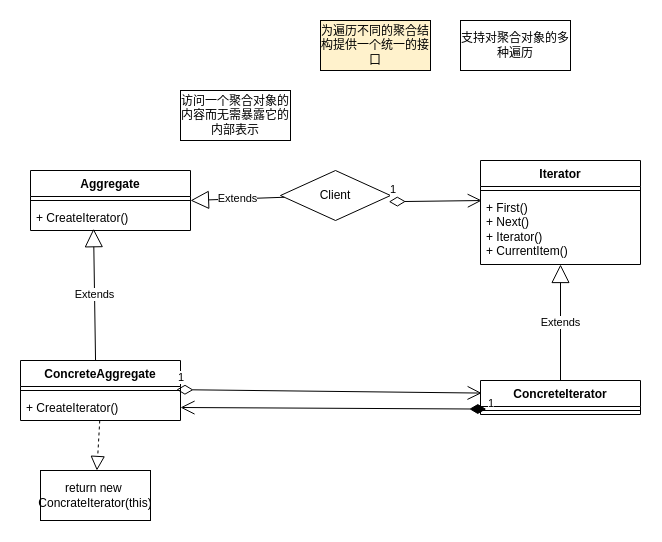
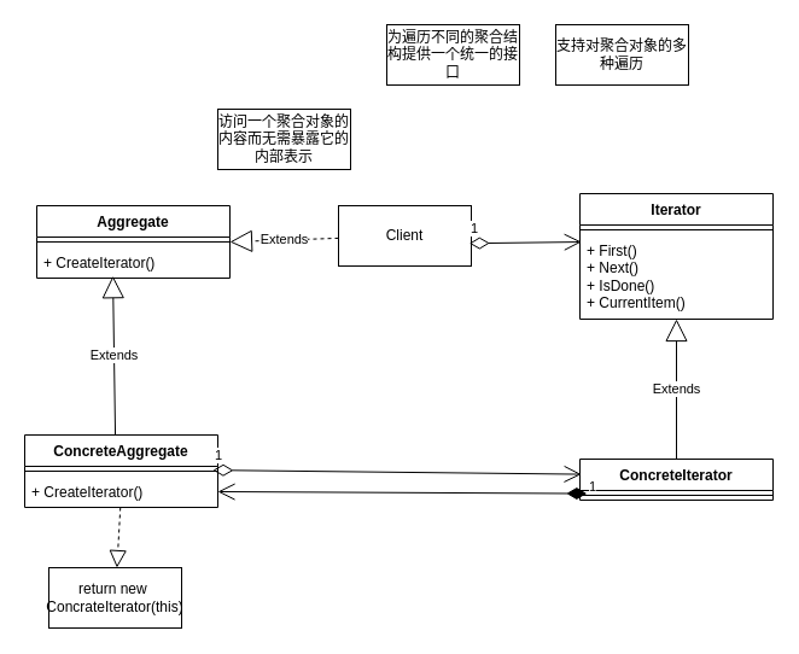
  <mxCell id="0" />
  <mxCell id="1" parent="0" />
  <mxCell id="2" value="访问一个聚合对象的内容而无需暴露它的内部表示" style="html=1;whiteSpace=wrap;" vertex="1" parent="1"><mxGeometry x="180" y="90" width="110" height="50" as="geometry" /></mxCell>
  <mxCell id="3" value="支持对聚合对象的多种遍历" style="html=1;whiteSpace=wrap;" vertex="1" parent="1"><mxGeometry x="460" y="20" width="110" height="50" as="geometry" /></mxCell>
- <mxCell id="4" value="为遍历不同的聚合结构提供一个统一的接口" style="html=1;whiteSpace=wrap;fillColor=#fff2cc;" vertex="1" parent="1"><mxGeometry x="320" y="20" width="110" height="50" as="geometry" /></mxCell>
- <mxCell id="5" value="Client&lt;br&gt;" style="rhombus;html=1;whiteSpace=wrap;" vertex="1" parent="1"><mxGeometry x="280" y="170" width="110" height="50" as="geometry" /></mxCell>
+ <mxCell id="4" value="为遍历不同的聚合结构提供一个统一的接口" style="html=1;whiteSpace=wrap;" vertex="1" parent="1"><mxGeometry x="320" y="20" width="110" height="50" as="geometry" /></mxCell>
+ <mxCell id="5" value="Client&lt;br&gt;" style="html=1;whiteSpace=wrap;" vertex="1" parent="1"><mxGeometry x="280" y="170" width="110" height="50" as="geometry" /></mxCell>
  <mxCell id="6" value="Iterator" style="swimlane;fontStyle=1;align=center;verticalAlign=top;childLayout=stackLayout;horizontal=1;startSize=26;horizontalStack=0;resizeParent=1;resizeParentMax=0;resizeLast=0;collapsible=1;marginBottom=0;whiteSpace=wrap;html=1;" vertex="1" parent="1"><mxGeometry x="480" y="160" width="160" height="104" as="geometry" /></mxCell>
  <mxCell id="7" value="" style="line;strokeWidth=1;fillColor=none;align=left;verticalAlign=middle;spacingTop=-1;spacingLeft=3;spacingRight=3;rotatable=0;labelPosition=right;points=[];portConstraint=eastwest;strokeColor=inherit;" vertex="1" parent="6"><mxGeometry y="26" width="160" height="8" as="geometry" /></mxCell>
- <mxCell id="8" value="+ First()&lt;br&gt;+ Next()&lt;br&gt;+ Iterator()&lt;br&gt;+ CurrentItem()" style="text;strokeColor=none;fillColor=none;align=left;verticalAlign=top;spacingLeft=4;spacingRight=4;overflow=hidden;rotatable=0;points=[[0,0.5],[1,0.5]];portConstraint=eastwest;whiteSpace=wrap;html=1;" vertex="1" parent="6"><mxGeometry y="34" width="160" height="70" as="geometry" /></mxCell>
+ <mxCell id="8" value="+ First()&lt;br&gt;+ Next()&lt;br&gt;+ IsDone()&lt;br&gt;+ CurrentItem()" style="text;strokeColor=none;fillColor=none;align=left;verticalAlign=top;spacingLeft=4;spacingRight=4;overflow=hidden;rotatable=0;points=[[0,0.5],[1,0.5]];portConstraint=eastwest;whiteSpace=wrap;html=1;" vertex="1" parent="6"><mxGeometry y="34" width="160" height="70" as="geometry" /></mxCell>
  <mxCell id="9" value="ConcreteIterator" style="swimlane;fontStyle=1;align=center;verticalAlign=top;childLayout=stackLayout;horizontal=1;startSize=26;horizontalStack=0;resizeParent=1;resizeParentMax=0;resizeLast=0;collapsible=1;marginBottom=0;whiteSpace=wrap;html=1;" vertex="1" parent="1"><mxGeometry x="480" y="380" width="160" height="34" as="geometry" /></mxCell>
  <mxCell id="10" value="" style="line;strokeWidth=1;fillColor=none;align=left;verticalAlign=middle;spacingTop=-1;spacingLeft=3;spacingRight=3;rotatable=0;labelPosition=right;points=[];portConstraint=eastwest;strokeColor=inherit;" vertex="1" parent="9"><mxGeometry y="26" width="160" height="8" as="geometry" /></mxCell>
  <mxCell id="11" value="Extends" style="endArrow=block;endSize=16;endFill=0;html=1;rounded=0;exitX=0.5;exitY=0;exitDx=0;exitDy=0;" edge="1" parent="1" source="9" target="8"><mxGeometry width="160" relative="1" as="geometry"><mxPoint x="470" y="330" as="sourcePoint" /><mxPoint x="630" y="330" as="targetPoint" /></mxGeometry></mxCell>
  <mxCell id="12" value="1" style="endArrow=open;html=1;endSize=12;startArrow=diamondThin;startSize=14;startFill=0;align=left;verticalAlign=bottom;rounded=0;entryX=0.008;entryY=0.086;entryDx=0;entryDy=0;entryPerimeter=0;exitX=0.985;exitY=0.624;exitDx=0;exitDy=0;exitPerimeter=0;" edge="1" parent="1" source="5" target="8"><mxGeometry x="-1" y="3" relative="1" as="geometry"><mxPoint x="400" y="360" as="sourcePoint" /><mxPoint x="560" y="360" as="targetPoint" /></mxGeometry></mxCell>
  <mxCell id="13" value="Aggregate" style="swimlane;fontStyle=1;align=center;verticalAlign=top;childLayout=stackLayout;horizontal=1;startSize=26;horizontalStack=0;resizeParent=1;resizeParentMax=0;resizeLast=0;collapsible=1;marginBottom=0;whiteSpace=wrap;html=1;" vertex="1" parent="1"><mxGeometry x="30" y="170" width="160" height="60" as="geometry" /></mxCell>
  <mxCell id="14" value="" style="line;strokeWidth=1;fillColor=none;align=left;verticalAlign=middle;spacingTop=-1;spacingLeft=3;spacingRight=3;rotatable=0;labelPosition=right;points=[];portConstraint=eastwest;strokeColor=inherit;" vertex="1" parent="13"><mxGeometry y="26" width="160" height="8" as="geometry" /></mxCell>
  <mxCell id="15" value="+ CreateIterator()" style="text;strokeColor=none;fillColor=none;align=left;verticalAlign=top;spacingLeft=4;spacingRight=4;overflow=hidden;rotatable=0;points=[[0,0.5],[1,0.5]];portConstraint=eastwest;whiteSpace=wrap;html=1;" vertex="1" parent="13"><mxGeometry y="34" width="160" height="26" as="geometry" /></mxCell>
- <mxCell id="16" value="Extends" style="endArrow=block;endSize=16;endFill=0;html=1;rounded=0;entryX=1;entryY=0.5;entryDx=0;entryDy=0;" edge="1" parent="1" source="5" target="13"><mxGeometry width="160" relative="1" as="geometry"><mxPoint x="200" y="320" as="sourcePoint" /><mxPoint x="360" y="320" as="targetPoint" /></mxGeometry></mxCell>
+ <mxCell id="16" value="Extends" style="endArrow=block;endSize=16;endFill=0;html=1;rounded=0;entryX=1;entryY=0.5;entryDx=0;entryDy=0;dashed=1;" edge="1" parent="1" source="5" target="13"><mxGeometry width="160" relative="1" as="geometry"><mxPoint x="200" y="320" as="sourcePoint" /><mxPoint x="360" y="320" as="targetPoint" /></mxGeometry></mxCell>
  <mxCell id="17" value="ConcreteAggregate" style="swimlane;fontStyle=1;align=center;verticalAlign=top;childLayout=stackLayout;horizontal=1;startSize=26;horizontalStack=0;resizeParent=1;resizeParentMax=0;resizeLast=0;collapsible=1;marginBottom=0;whiteSpace=wrap;html=1;" vertex="1" parent="1"><mxGeometry x="20" y="360" width="160" height="60" as="geometry" /></mxCell>
  <mxCell id="18" value="" style="line;strokeWidth=1;fillColor=none;align=left;verticalAlign=middle;spacingTop=-1;spacingLeft=3;spacingRight=3;rotatable=0;labelPosition=right;points=[];portConstraint=eastwest;strokeColor=inherit;" vertex="1" parent="17"><mxGeometry y="26" width="160" height="8" as="geometry" /></mxCell>
  <mxCell id="19" value="+ CreateIterator()" style="text;strokeColor=none;fillColor=none;align=left;verticalAlign=top;spacingLeft=4;spacingRight=4;overflow=hidden;rotatable=0;points=[[0,0.5],[1,0.5]];portConstraint=eastwest;whiteSpace=wrap;html=1;" vertex="1" parent="17"><mxGeometry y="34" width="160" height="26" as="geometry" /></mxCell>
  <mxCell id="20" value="Extends" style="endArrow=block;endSize=16;endFill=0;html=1;rounded=0;entryX=0.394;entryY=0.931;entryDx=0;entryDy=0;entryPerimeter=0;exitX=0.469;exitY=-0.007;exitDx=0;exitDy=0;exitPerimeter=0;" edge="1" parent="1" source="17" target="15"><mxGeometry width="160" relative="1" as="geometry"><mxPoint x="320" y="385" as="sourcePoint" /><mxPoint x="480" y="385" as="targetPoint" /></mxGeometry></mxCell>
  <mxCell id="21" value="" style="endArrow=block;dashed=1;endFill=0;endSize=12;html=1;rounded=0;" edge="1" parent="1" source="19" target="22"><mxGeometry width="160" relative="1" as="geometry"><mxPoint x="400" y="410" as="sourcePoint" /><mxPoint x="250" y="470" as="targetPoint" /></mxGeometry></mxCell>
  <mxCell id="22" value="return new&amp;nbsp; ConcrateIterator(this)" style="html=1;whiteSpace=wrap;" vertex="1" parent="1"><mxGeometry y="470" width="110" height="50" as="geometry" x="40" /></mxCell>
  <mxCell id="23" value="1" style="endArrow=open;html=1;endSize=12;startArrow=diamondThin;startSize=14;startFill=1;align=left;verticalAlign=bottom;rounded=0;entryX=1;entryY=0.5;entryDx=0;entryDy=0;exitX=0.036;exitY=0.321;exitDx=0;exitDy=0;exitPerimeter=0;" edge="1" parent="1" source="10" target="19"><mxGeometry x="-1" y="3" relative="1" as="geometry"><mxPoint x="480" y="480" as="sourcePoint" /><mxPoint x="640" y="480" as="targetPoint" /></mxGeometry></mxCell>
  <mxCell id="24" value="1" style="endArrow=open;html=1;endSize=12;startArrow=diamondThin;startSize=14;startFill=0;align=left;verticalAlign=bottom;rounded=0;entryX=0.007;entryY=0.37;entryDx=0;entryDy=0;entryPerimeter=0;exitX=0.975;exitY=0.393;exitDx=0;exitDy=0;exitPerimeter=0;" edge="1" parent="1" source="18" target="9"><mxGeometry x="-1" y="3" relative="1" as="geometry"><mxPoint x="480" y="480" as="sourcePoint" /><mxPoint x="640" y="480" as="targetPoint" /></mxGeometry></mxCell>
